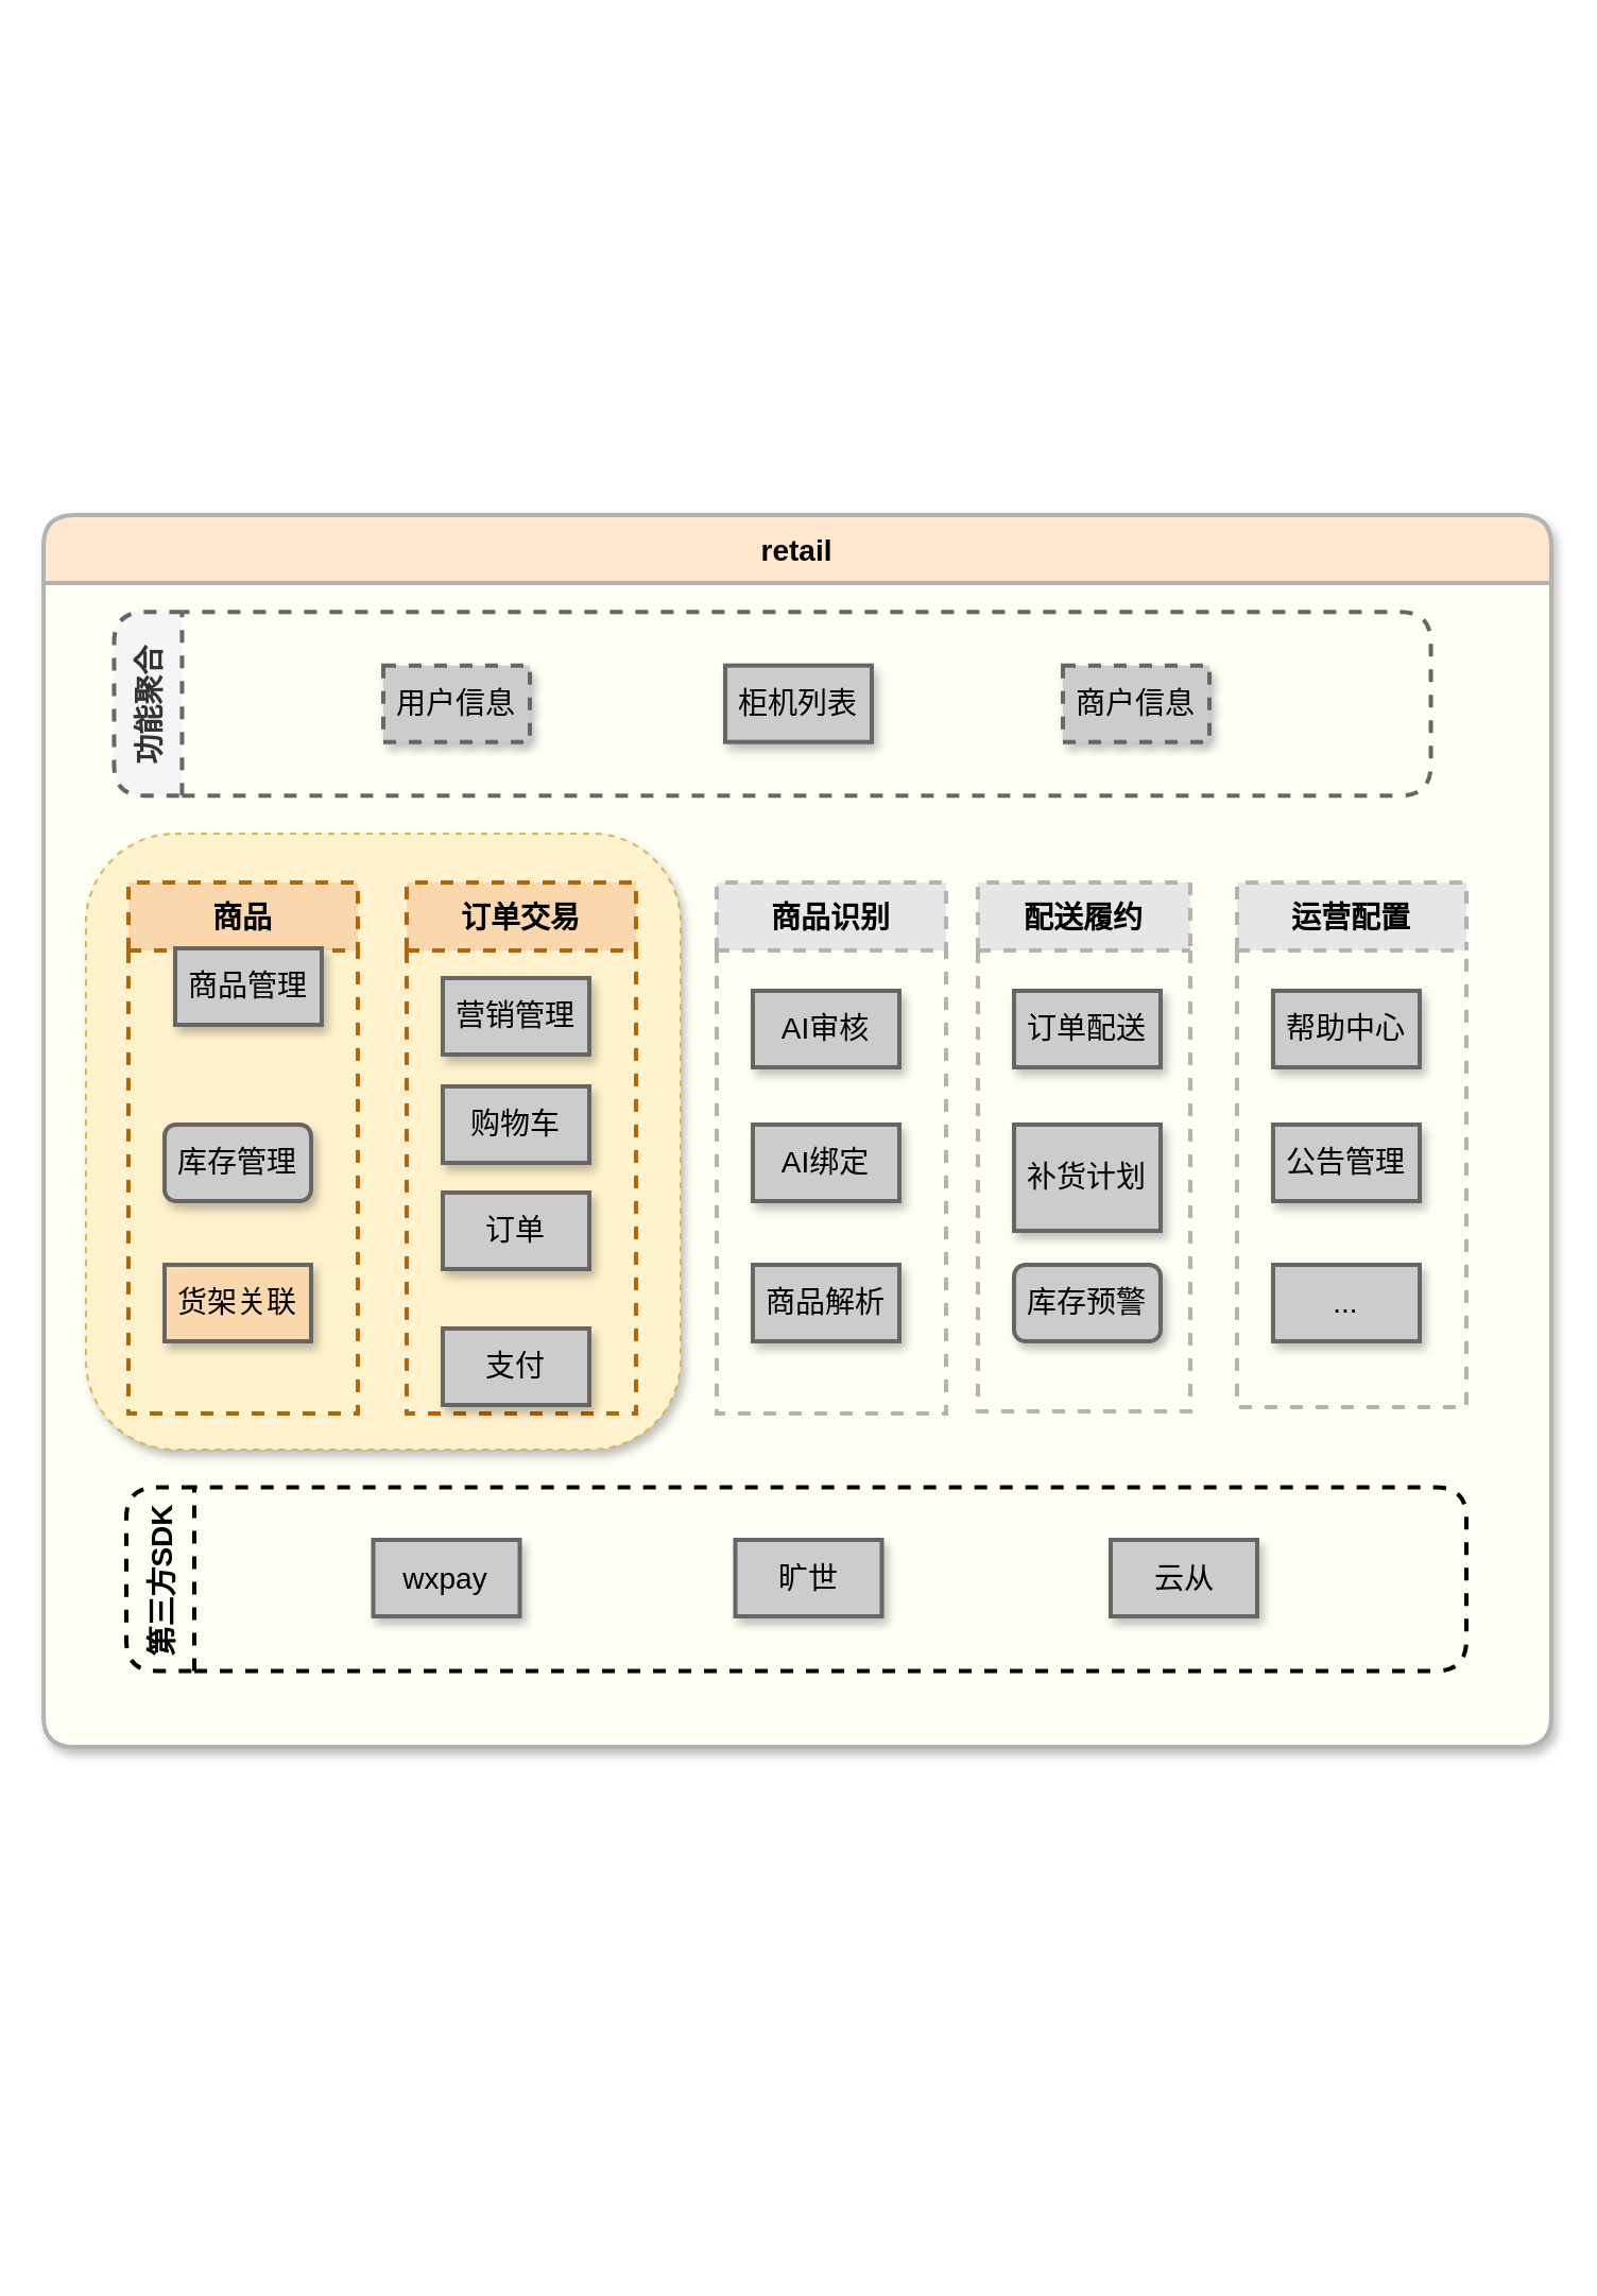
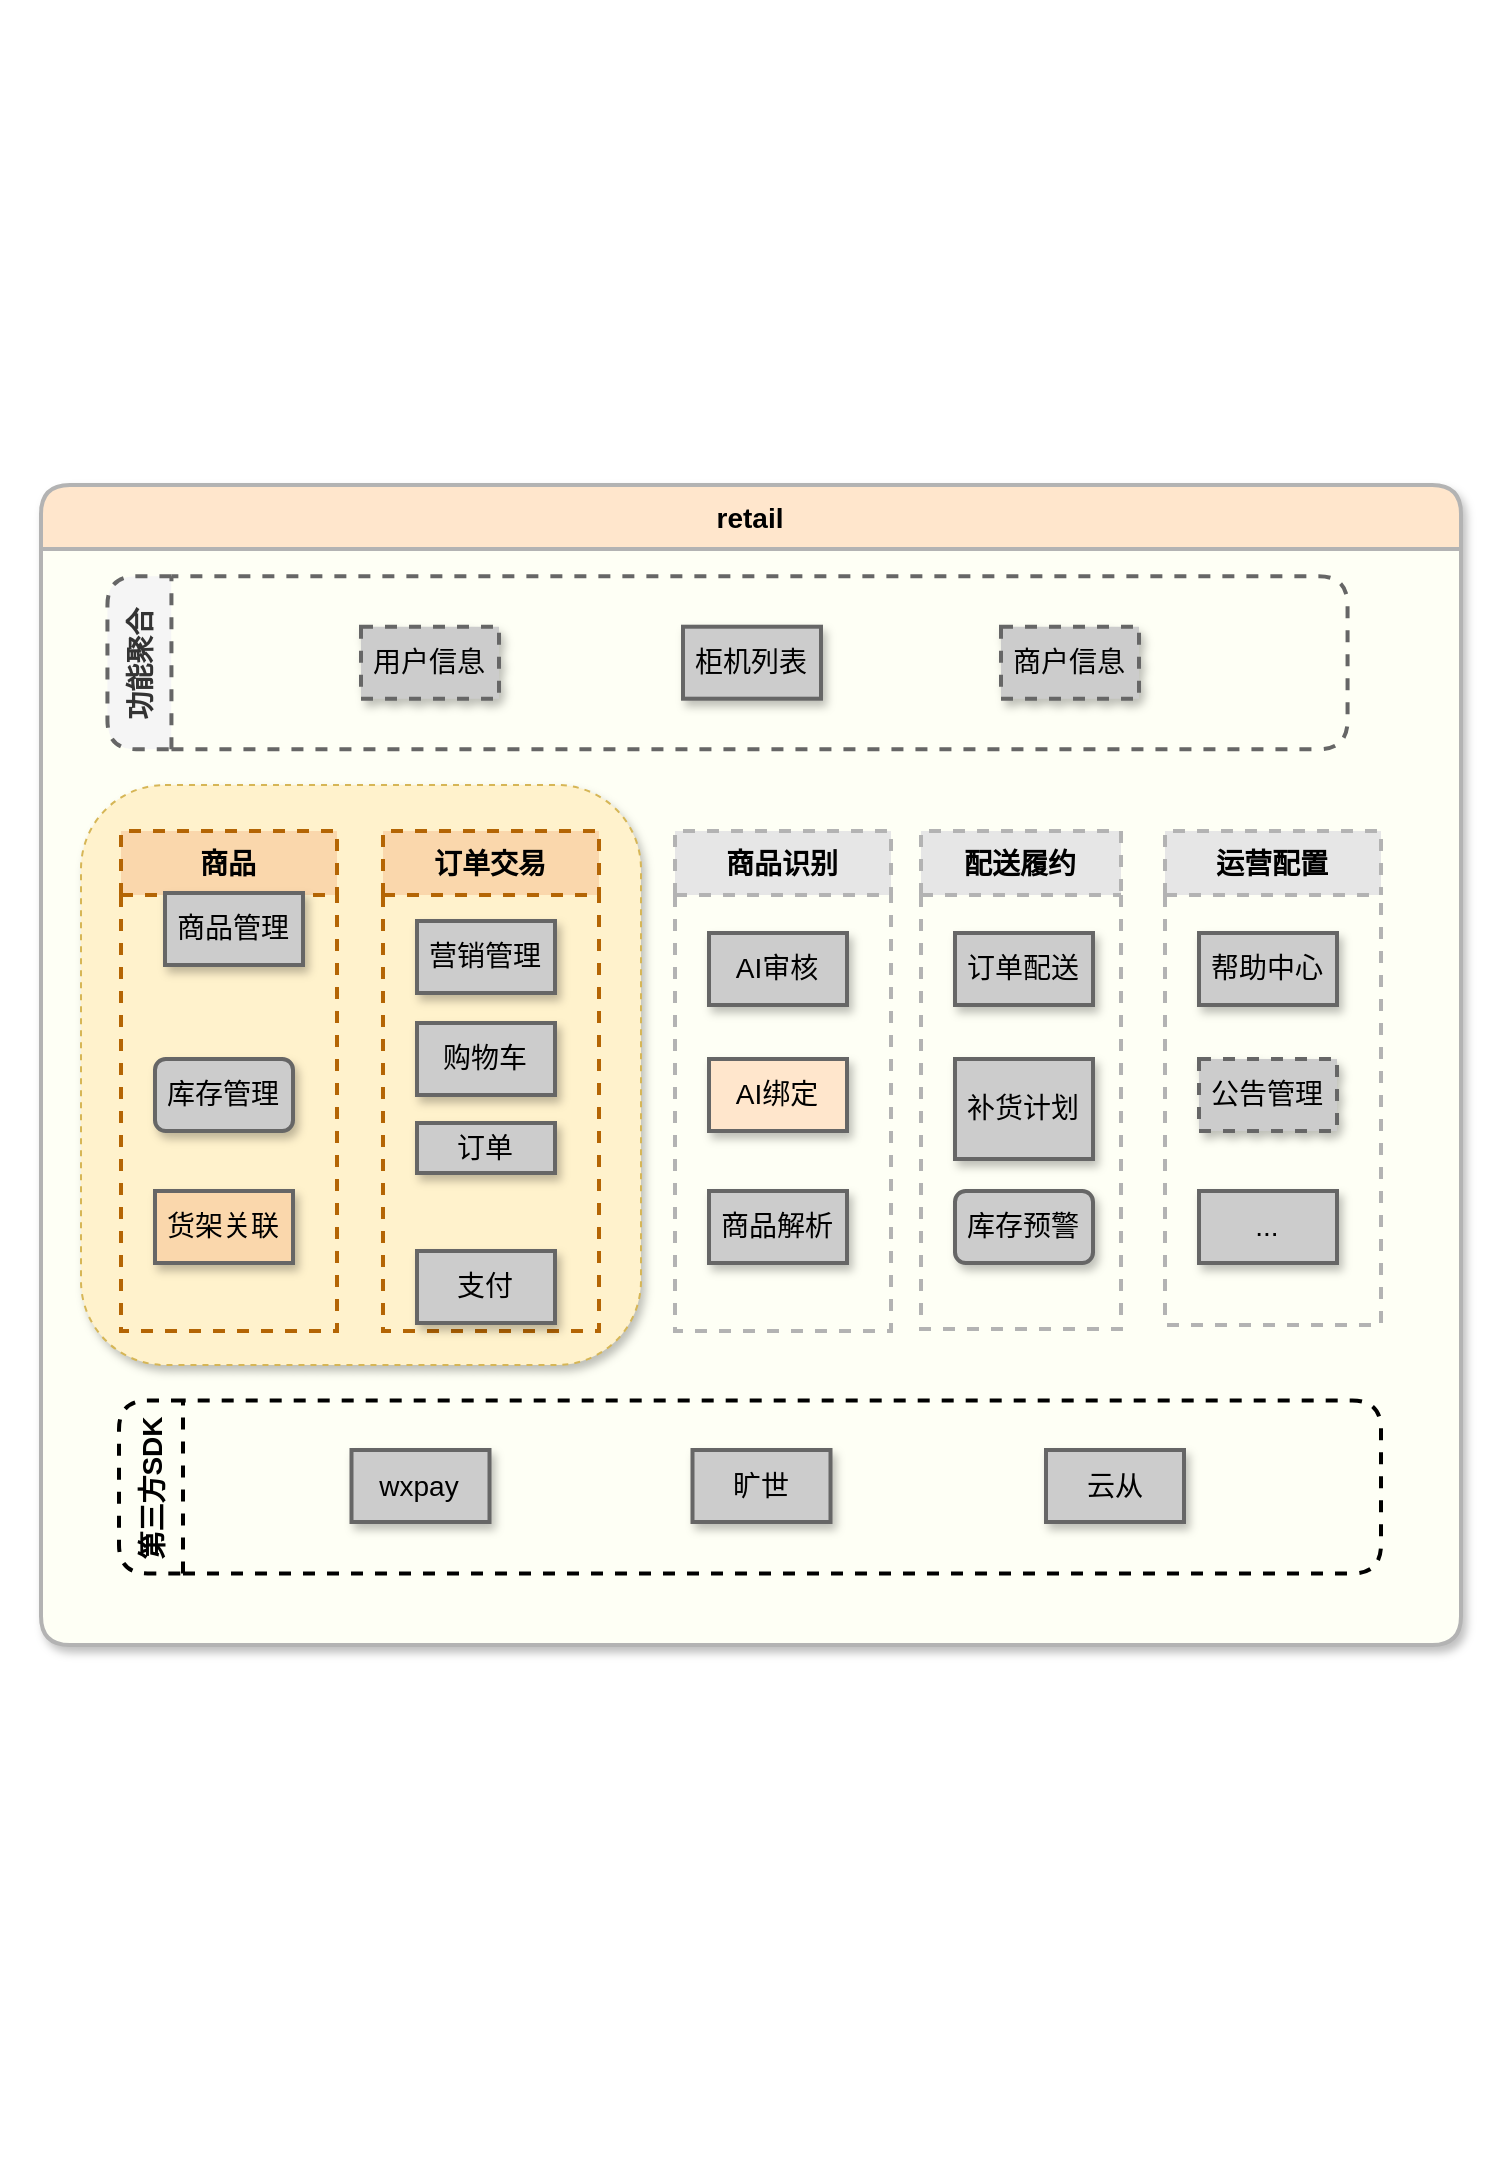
  <mxCell id="0" />
  <mxCell id="1" parent="0" />
  <mxCell id="2" value="retail" style="swimlane;shadow=1;glass=0;fontSize=14;strokeColor=#B3B3B3;strokeWidth=2;fillColor=#FFE6CC;gradientColor=none;startSize=32;swimlaneFillColor=#FEFFF5;rounded=1;" parent="1" vertex="1"><mxGeometry x="20" y="242" width="710" height="580" as="geometry" /></mxCell>
  <mxCell id="3" value="" style="rounded=1;whiteSpace=wrap;html=1;dashed=1;fillColor=#fff2cc;strokeColor=#d6b656;shadow=1;" parent="2" vertex="1"><mxGeometry x="20" y="150" width="280" height="290" as="geometry" /></mxCell>
  <mxCell id="4" value="商品" style="swimlane;shadow=0;glass=0;fontSize=14;strokeColor=#b46504;strokeWidth=2;fillColor=#fad7ac;startSize=32;rounded=0;dashed=1;" parent="2" vertex="1"><mxGeometry x="40" y="173" width="108" height="250" as="geometry" /></mxCell>
  <mxCell id="5" value="商品管理" style="rounded=0;whiteSpace=wrap;html=1;fontSize=14;strokeColor=#666666;strokeWidth=2;fillColor=#CCCCCC;shadow=1;" parent="4" vertex="1"><mxGeometry x="22" y="31" width="69" height="36" as="geometry" /></mxCell>
  <mxCell id="6" value="库存管理" style="whiteSpace=wrap;html=1;fontSize=14;strokeColor=#666666;strokeWidth=2;fillColor=#CCCCCC;shadow=1;rounded=1;" parent="4" vertex="1"><mxGeometry x="17" y="114" width="69" height="36" as="geometry" /></mxCell>
  <mxCell id="7" value="货架关联" style="rounded=0;whiteSpace=wrap;html=1;fontSize=14;strokeColor=#666666;strokeWidth=2;fillColor=#fad7ac;shadow=1;" parent="4" vertex="1"><mxGeometry x="17" y="180" width="69" height="36" as="geometry" /></mxCell>
  <mxCell id="8" value="订单交易" style="swimlane;shadow=0;glass=0;fontSize=14;strokeColor=#b46504;strokeWidth=2;fillColor=#fad7ac;startSize=32;rounded=0;dashed=1;" parent="2" vertex="1"><mxGeometry x="171" y="173" width="108" height="250" as="geometry" /></mxCell>
  <mxCell id="9" value="营销管理" style="rounded=0;whiteSpace=wrap;html=1;fontSize=14;strokeColor=#666666;strokeWidth=2;fillColor=#CCCCCC;shadow=1;" parent="8" vertex="1"><mxGeometry x="17" y="45" width="69" height="36" as="geometry" /></mxCell>
  <mxCell id="10" value="购物车" style="rounded=0;whiteSpace=wrap;html=1;fontSize=14;strokeColor=#666666;strokeWidth=2;fillColor=#CCCCCC;shadow=1;" parent="8" vertex="1"><mxGeometry x="17" y="96" width="69" height="36" as="geometry" /></mxCell>
- <mxCell id="11" value="订单" style="rounded=0;whiteSpace=wrap;html=1;fontSize=14;strokeColor=#666666;strokeWidth=2;fillColor=#CCCCCC;shadow=1;" parent="8" vertex="1"><mxGeometry x="17" y="146" width="69" height="36" as="geometry" /></mxCell>
+ <mxCell id="11" value="订单" style="rounded=0;whiteSpace=wrap;html=1;fontSize=14;strokeColor=#666666;strokeWidth=2;fillColor=#CCCCCC;shadow=1;" parent="8" vertex="1"><mxGeometry x="17" y="146" width="69" height="25" as="geometry" /></mxCell>
  <mxCell id="12" value="支付" style="rounded=0;whiteSpace=wrap;html=1;fontSize=14;strokeColor=#666666;strokeWidth=2;fillColor=#CCCCCC;shadow=1;" parent="8" vertex="1"><mxGeometry x="17" y="210" width="69" height="36" as="geometry" /></mxCell>
  <mxCell id="13" value="第三方SDK" style="swimlane;shadow=0;glass=0;fontSize=14;strokeWidth=2;startSize=32;swimlaneFillColor=#FEFFF5;rounded=1;dashed=1;rotation=-90;horizontal=1;verticalAlign=middle;labelPosition=center;verticalLabelPosition=middle;align=center;fillColor=none;" parent="2" vertex="1"><mxGeometry x="311.25" y="185.5" width="86.5" height="631" as="geometry" /></mxCell>
  <mxCell id="14" value="wxpay" style="rounded=0;whiteSpace=wrap;html=1;fontSize=14;strokeColor=#666666;strokeWidth=2;fillColor=#CCCCCC;shadow=1;" parent="13" vertex="1"><mxGeometry x="-156" y="297" width="69" height="36" as="geometry" /></mxCell>
  <mxCell id="15" value="云从" style="rounded=0;whiteSpace=wrap;html=1;fontSize=14;strokeColor=#666666;strokeWidth=2;fillColor=#CCCCCC;shadow=1;" parent="13" vertex="1"><mxGeometry x="191.25" y="297" width="69" height="36" as="geometry" /></mxCell>
  <mxCell id="16" value="旷世" style="rounded=0;whiteSpace=wrap;html=1;fontSize=14;strokeColor=#666666;strokeWidth=2;fillColor=#CCCCCC;shadow=1;" parent="13" vertex="1"><mxGeometry x="14.5" y="297" width="69" height="36" as="geometry" /></mxCell>
  <mxCell id="17" value="功能聚合" style="swimlane;shadow=0;glass=0;fontSize=14;strokeColor=#666666;strokeWidth=2;fillColor=#f5f5f5;startSize=32;swimlaneFillColor=#FEFFF5;rounded=1;dashed=1;rotation=-90;horizontal=1;verticalAlign=middle;labelPosition=center;verticalLabelPosition=middle;align=center;fontColor=#333333;" parent="2" vertex="1"><mxGeometry x="300" y="-221.15" width="86.5" height="620.06" as="geometry" /></mxCell>
  <mxCell id="18" value="用户信息" style="rounded=0;whiteSpace=wrap;html=1;fontSize=14;strokeColor=#666666;strokeWidth=2;fillColor=#CCCCCC;shadow=1;dashed=1;" parent="17" vertex="1"><mxGeometry x="-140" y="292.03" width="69" height="36" as="geometry" /></mxCell>
  <mxCell id="19" value="商户信息" style="rounded=0;whiteSpace=wrap;html=1;fontSize=14;strokeColor=#666666;strokeWidth=2;fillColor=#CCCCCC;shadow=1;dashed=1;" parent="17" vertex="1"><mxGeometry x="180" y="292.03" width="69" height="36" as="geometry" /></mxCell>
  <mxCell id="20" value="柜机列表" style="rounded=0;whiteSpace=wrap;html=1;fontSize=14;strokeColor=#666666;strokeWidth=2;fillColor=#CCCCCC;shadow=1;" parent="17" vertex="1"><mxGeometry x="21" y="292" width="69" height="36" as="geometry" /></mxCell>
  <mxCell id="21" value="运营配置" style="swimlane;shadow=0;glass=0;fontSize=14;strokeColor=#B3B3B3;strokeWidth=2;fillColor=#E6E6E6;gradientColor=none;startSize=32;rounded=0;dashed=1;" parent="2" vertex="1"><mxGeometry x="562" y="173" width="108" height="247" as="geometry" /></mxCell>
  <mxCell id="22" value="帮助中心" style="rounded=0;whiteSpace=wrap;html=1;fontSize=14;strokeColor=#666666;strokeWidth=2;fillColor=#CCCCCC;shadow=1;" parent="21" vertex="1"><mxGeometry x="17" y="51" width="69" height="36" as="geometry" /></mxCell>
- <mxCell id="23" value="公告管理" style="rounded=0;whiteSpace=wrap;html=1;fontSize=14;strokeColor=#666666;strokeWidth=2;fillColor=#CCCCCC;shadow=1;" parent="21" vertex="1"><mxGeometry x="17" y="114" width="69" height="36" as="geometry" /></mxCell>
+ <mxCell id="23" value="公告管理" style="rounded=0;whiteSpace=wrap;html=1;fontSize=14;strokeColor=#666666;strokeWidth=2;fillColor=#CCCCCC;shadow=1;dashed=1;" parent="21" vertex="1"><mxGeometry x="17" y="114" width="69" height="36" as="geometry" /></mxCell>
  <mxCell id="24" value="..." style="rounded=0;whiteSpace=wrap;html=1;fontSize=14;strokeColor=#666666;strokeWidth=2;fillColor=#CCCCCC;shadow=1;" parent="21" vertex="1"><mxGeometry x="17" y="180" width="69" height="36" as="geometry" /></mxCell>
  <mxCell id="25" value="配送履约" style="swimlane;shadow=0;glass=0;fontSize=14;strokeColor=#B3B3B3;strokeWidth=2;fillColor=#E6E6E6;gradientColor=none;startSize=32;rounded=0;dashed=1;" parent="2" vertex="1"><mxGeometry x="440" y="173" width="100" height="249" as="geometry" /></mxCell>
  <mxCell id="26" value="订单配送" style="rounded=0;whiteSpace=wrap;html=1;fontSize=14;strokeColor=#666666;strokeWidth=2;fillColor=#CCCCCC;shadow=1;" parent="25" vertex="1"><mxGeometry x="17" y="51" width="69" height="36" as="geometry" /></mxCell>
  <mxCell id="27" value="补货计划" style="rounded=0;whiteSpace=wrap;html=1;fontSize=14;strokeColor=#666666;strokeWidth=2;fillColor=#CCCCCC;shadow=1;" parent="25" vertex="1"><mxGeometry x="17" y="114" width="69" height="50" as="geometry" /></mxCell>
  <mxCell id="28" value="库存预警" style="whiteSpace=wrap;html=1;fontSize=14;strokeColor=#666666;strokeWidth=2;fillColor=#CCCCCC;shadow=1;rounded=1;" parent="25" vertex="1"><mxGeometry x="17" y="180" width="69" height="36" as="geometry" /></mxCell>
  <mxCell id="29" value="商品识别" style="swimlane;shadow=0;glass=0;fontSize=14;strokeColor=#B3B3B3;strokeWidth=2;fillColor=#E6E6E6;gradientColor=none;startSize=32;rounded=0;dashed=1;" parent="2" vertex="1"><mxGeometry x="317" y="173" width="108" height="250" as="geometry" /></mxCell>
  <mxCell id="30" value="AI审核" style="rounded=0;whiteSpace=wrap;html=1;fontSize=14;strokeColor=#666666;strokeWidth=2;fillColor=#CCCCCC;shadow=1;" parent="29" vertex="1"><mxGeometry x="17" y="51" width="69" height="36" as="geometry" /></mxCell>
- <mxCell id="31" value="AI绑定" style="rounded=0;whiteSpace=wrap;html=1;fontSize=14;strokeColor=#666666;strokeWidth=2;fillColor=#CCCCCC;shadow=1;" parent="29" vertex="1"><mxGeometry x="17" y="114" width="69" height="36" as="geometry" /></mxCell>
+ <mxCell id="31" value="AI绑定" style="rounded=0;whiteSpace=wrap;html=1;fontSize=14;strokeColor=#666666;strokeWidth=2;fillColor=#ffe6cc;shadow=1;" parent="29" vertex="1"><mxGeometry x="17" y="114" width="69" height="36" as="geometry" /></mxCell>
  <mxCell id="32" value="商品解析" style="rounded=0;whiteSpace=wrap;html=1;fontSize=14;strokeColor=#666666;strokeWidth=2;fillColor=#CCCCCC;shadow=1;" parent="29" vertex="1"><mxGeometry x="17" y="180" width="69" height="36" as="geometry" /></mxCell>
